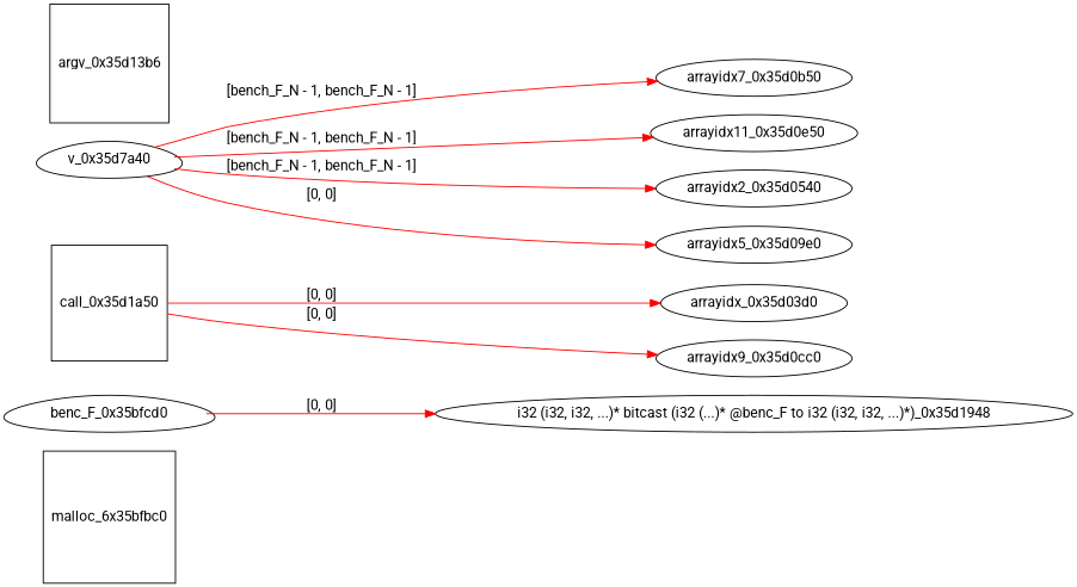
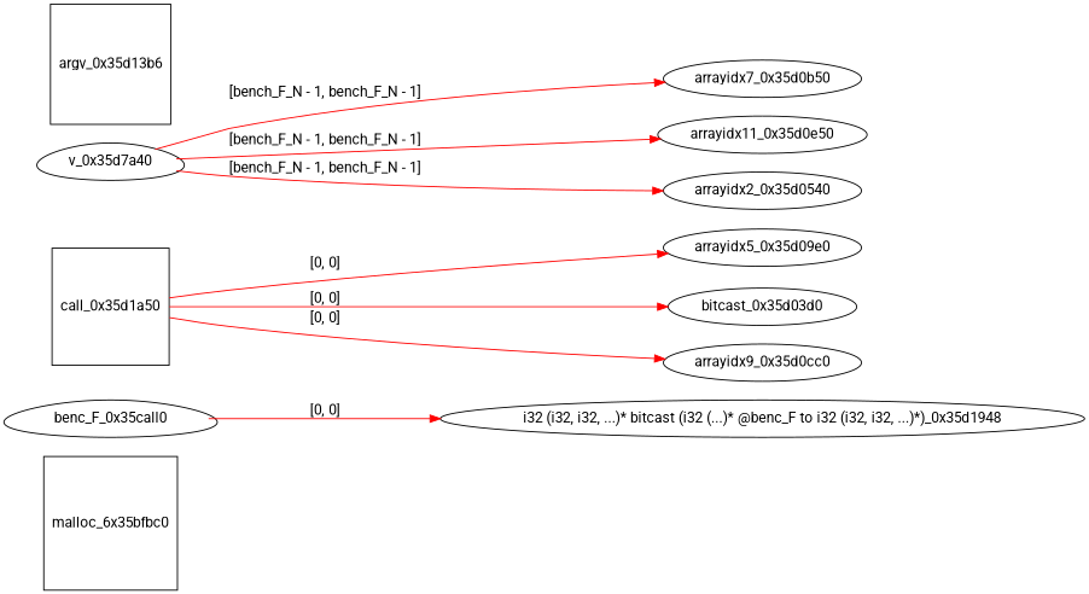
  digraph {
    fontname=Roboto
    rankdir=LR
    node [fontname=Roboto shape=ellipse]
    edge [color=red fontname=Roboto]
    n1 [label=malloc_6x35bfbc0 shape=square]
-   benc_F_0x35bfcd0 [shape=egg]
+   benc_F_0x35bfcd0 [shape=egg label=benc_F_0x35call0]
    "i32 (i32, i32, ...)* bitcast (i32 (...)* @benc_F to i32 (i32, i32, ...)*)_0x35d1948"
    v_0x35d7a40 [shape=egg]
    arrayidx2_0x35d0540
    arrayidx5_0x35d09e0
    arrayidx7_0x35d0b50
    arrayidx11_0x35d0e50
    n9 [label=argv_0x35d13b6 shape=square]
    call_0x35d1a50 [shape=square]
-   arrayidx_0x35d03d0
+   arrayidx_0x35d03d0 [label=bitcast_0x35d03d0]
    arrayidx9_0x35d0cc0
    benc_F_0x35bfcd0 -> "i32 (i32, i32, ...)* bitcast (i32 (...)* @benc_F to i32 (i32, i32, ...)*)_0x35d1948" [label="[0, 0]"]
    v_0x35d7a40 -> arrayidx2_0x35d0540 [label="[bench_F_N - 1, bench_F_N - 1]"]
-   v_0x35d7a40 -> arrayidx5_0x35d09e0 [label="[0, 0]"]
+   call_0x35d1a50 -> arrayidx5_0x35d09e0 [label="[0, 0]"]
    v_0x35d7a40 -> arrayidx7_0x35d0b50 [label="[bench_F_N - 1, bench_F_N - 1]"]
    v_0x35d7a40 -> arrayidx11_0x35d0e50 [label="[bench_F_N - 1, bench_F_N - 1]"]
    call_0x35d1a50 -> arrayidx_0x35d03d0 [label="[0, 0]"]
    call_0x35d1a50 -> arrayidx9_0x35d0cc0 [label="[0, 0]"]
  }
